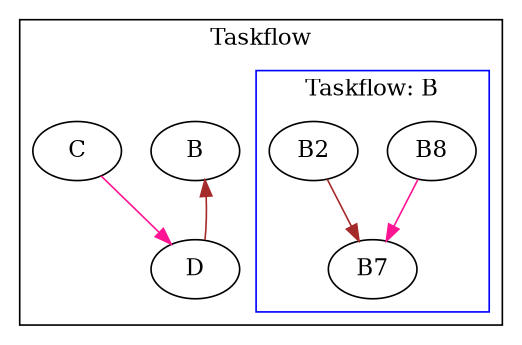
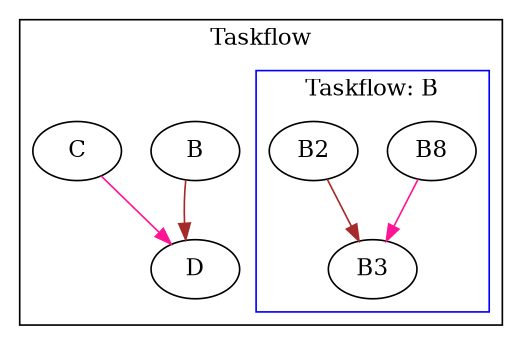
  digraph {
    edge [color=deeppink]
    n1 [label=B8]
-   n2 [label=B7]
+   n2 [label=B3]
    n3 [label=B2]
    n4 [label=B]
    n5 [label=C]
    n6 [label=D]
    subgraph cluster_1 {
      label=Taskflow
      n4
      n5
      n6
      subgraph cluster_2 {
        color=blue
        label="Taskflow: B"
        n1
        n2
        n3
      }
    }
    n1 -> n2
    n3 -> n2 [color=brown]
-   n6 -> n4 [color=brown]
+   n4 -> n6 [color=brown]
    n5 -> n6
  }
